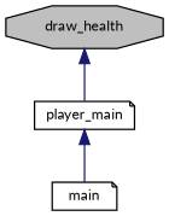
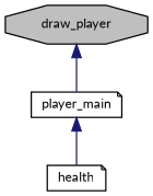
  digraph {
    fontname=Lato
    rankdir=TB
    node [color=black fillcolor=white fontname=Lato fontsize=10 shape=note style=filled]
    edge [color=midnightblue dir=back fontname=Lato fontsize=10 labelfontname=Helvetica labelfontsize=10 style=solid]
-   n1 [fillcolor=grey75 fontcolor=black height=0.2 label=draw_health shape=octagon width=0.4]
+   n1 [fillcolor=grey75 fontcolor=black height=0.2 label=draw_player shape=octagon width=0.4]
    n2 [height=0.2 label=player_main width=0.4]
-   n3 [height=0.2 label=main width=0.4]
+   n3 [height=0.2 label=health width=0.4]
    n1 -> n2
    n2 -> n3
  }
